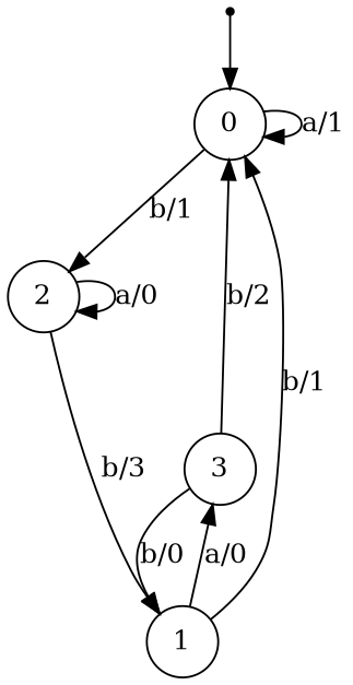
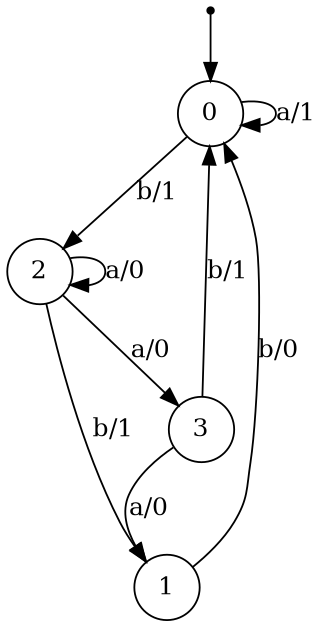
  digraph {
    fontname="DejaVu Serif"
    node [fontname="DejaVu Serif" shape=circle]
    edge [fontname="DejaVu Serif"]
    n1 [label=0]
    n2 [label=2]
    n3 [label=3]
    n4 [label=1]
    qi [shape=point]
    n1 -> n1 [label="a/1"]
    n1 -> n2 [label="b/1"]
    n2 -> n2 [label="a/0"]
-   n2 -> n4 [label="b/3"]
-   n3 -> n1 [label="b/2"]
-   n3 -> n4 [label="b/0"]
-   n4 -> n1 [label="b/1"]
-   n4 -> n3 [label="a/0"]
+   n2 -> n4 [label="b/1"]
+   n3 -> n1 [label="b/1"]
+   n3 -> n4 [label="a/0"]
+   n4 -> n1 [label="b/0"]
+   n2 -> n3 [label="a/0"]
    qi -> n1
  }
